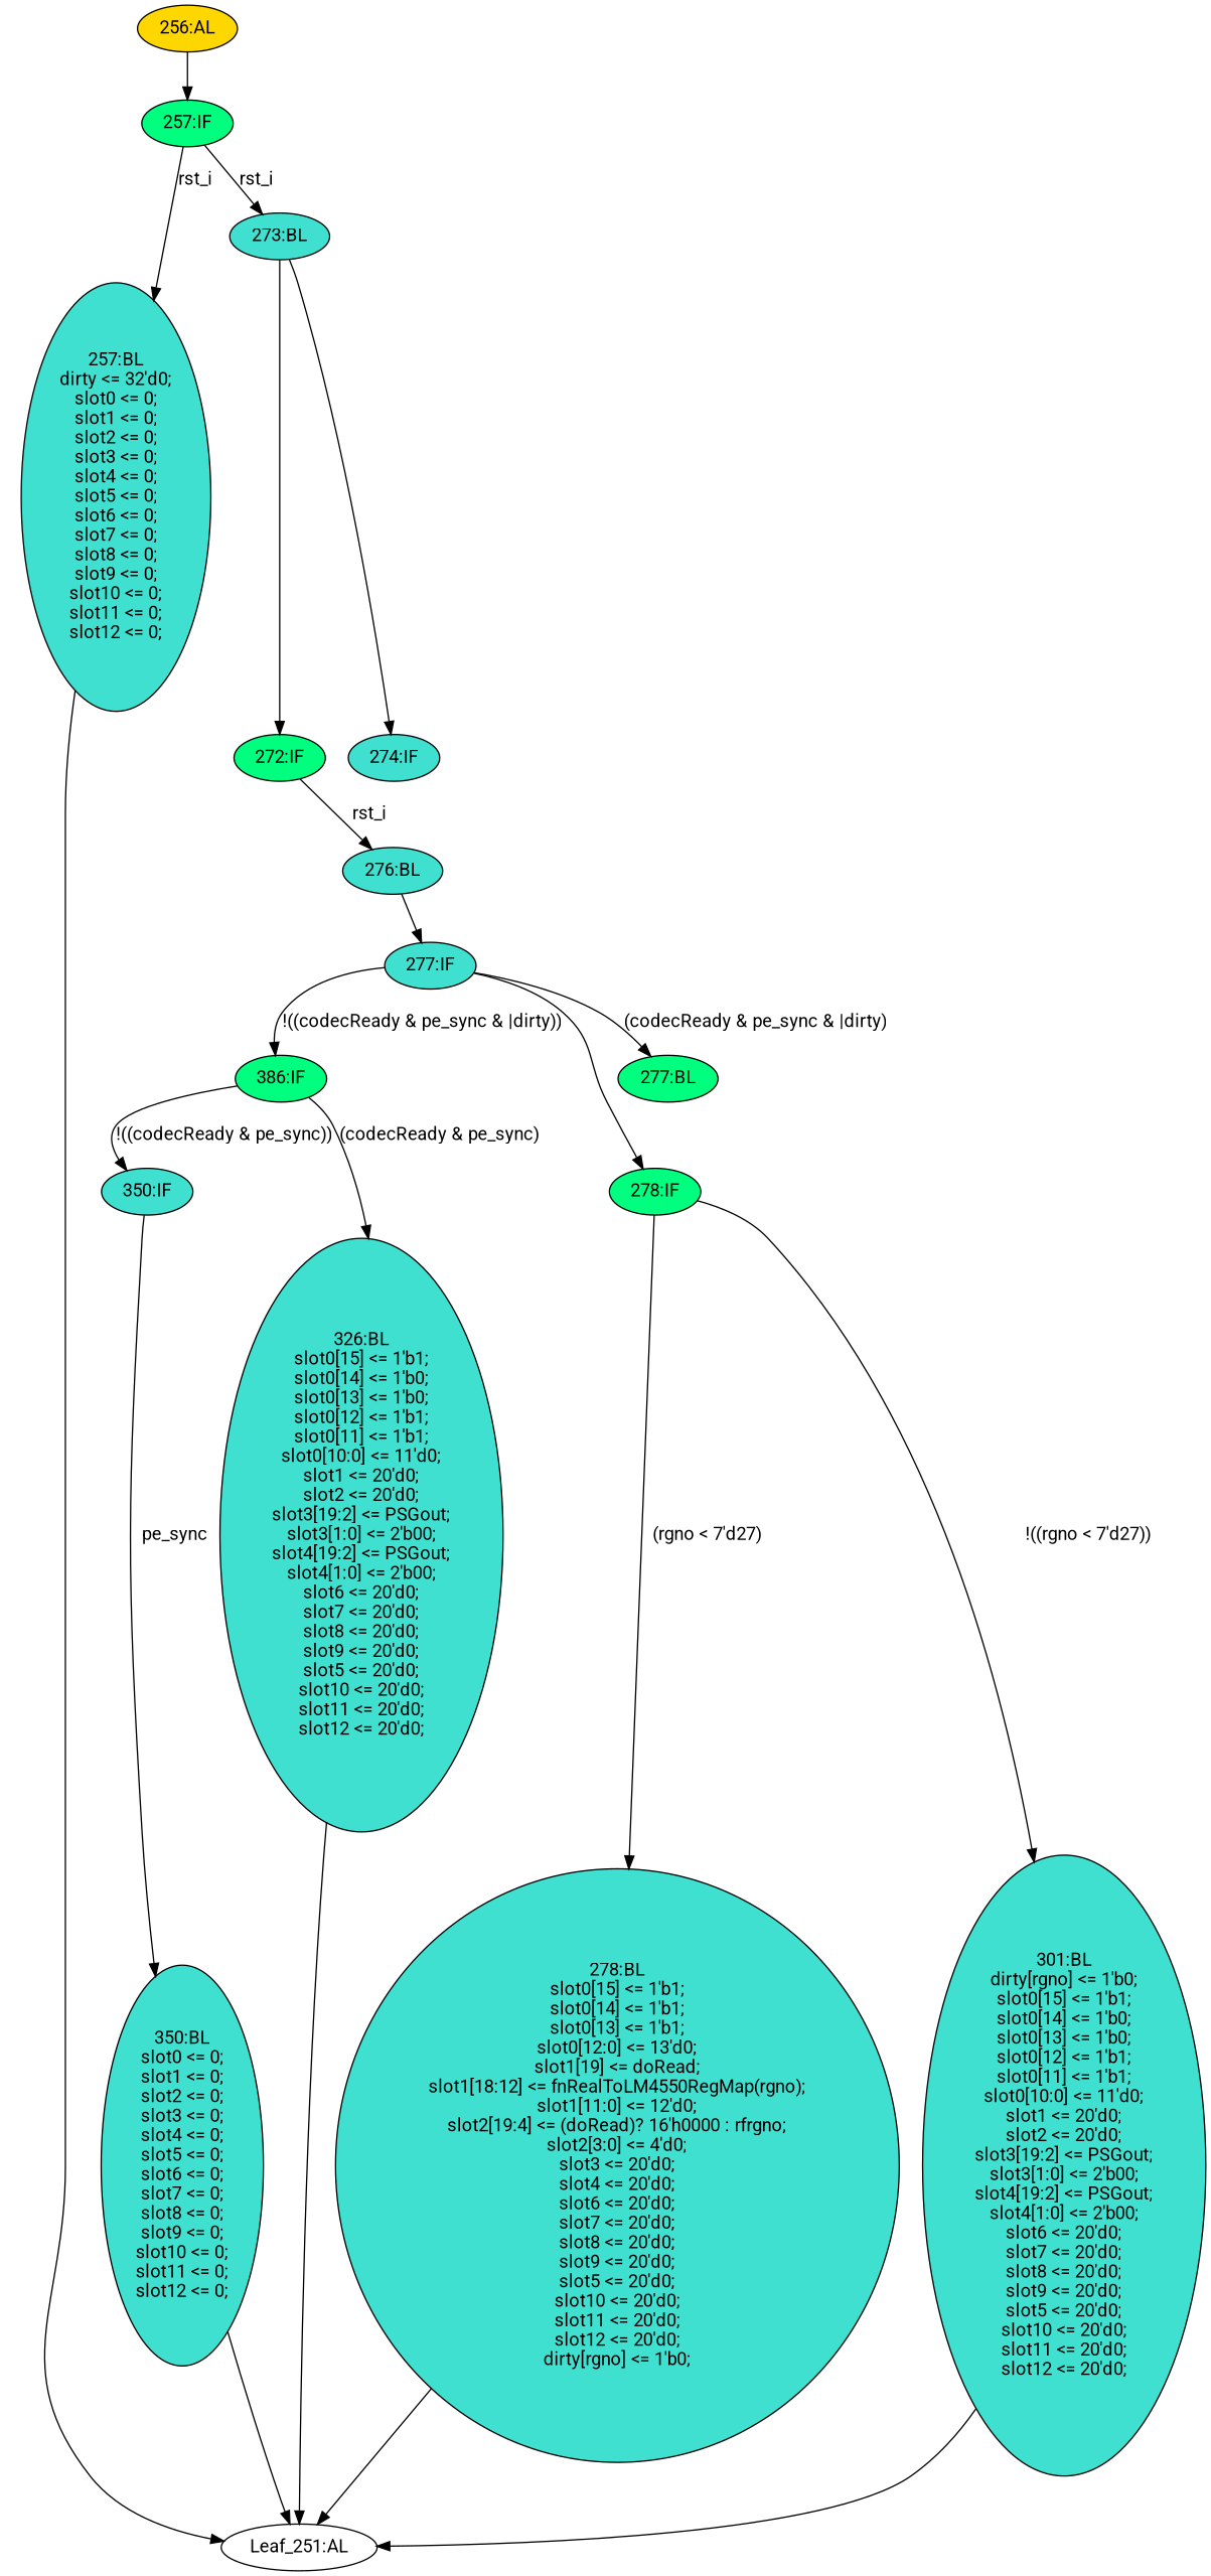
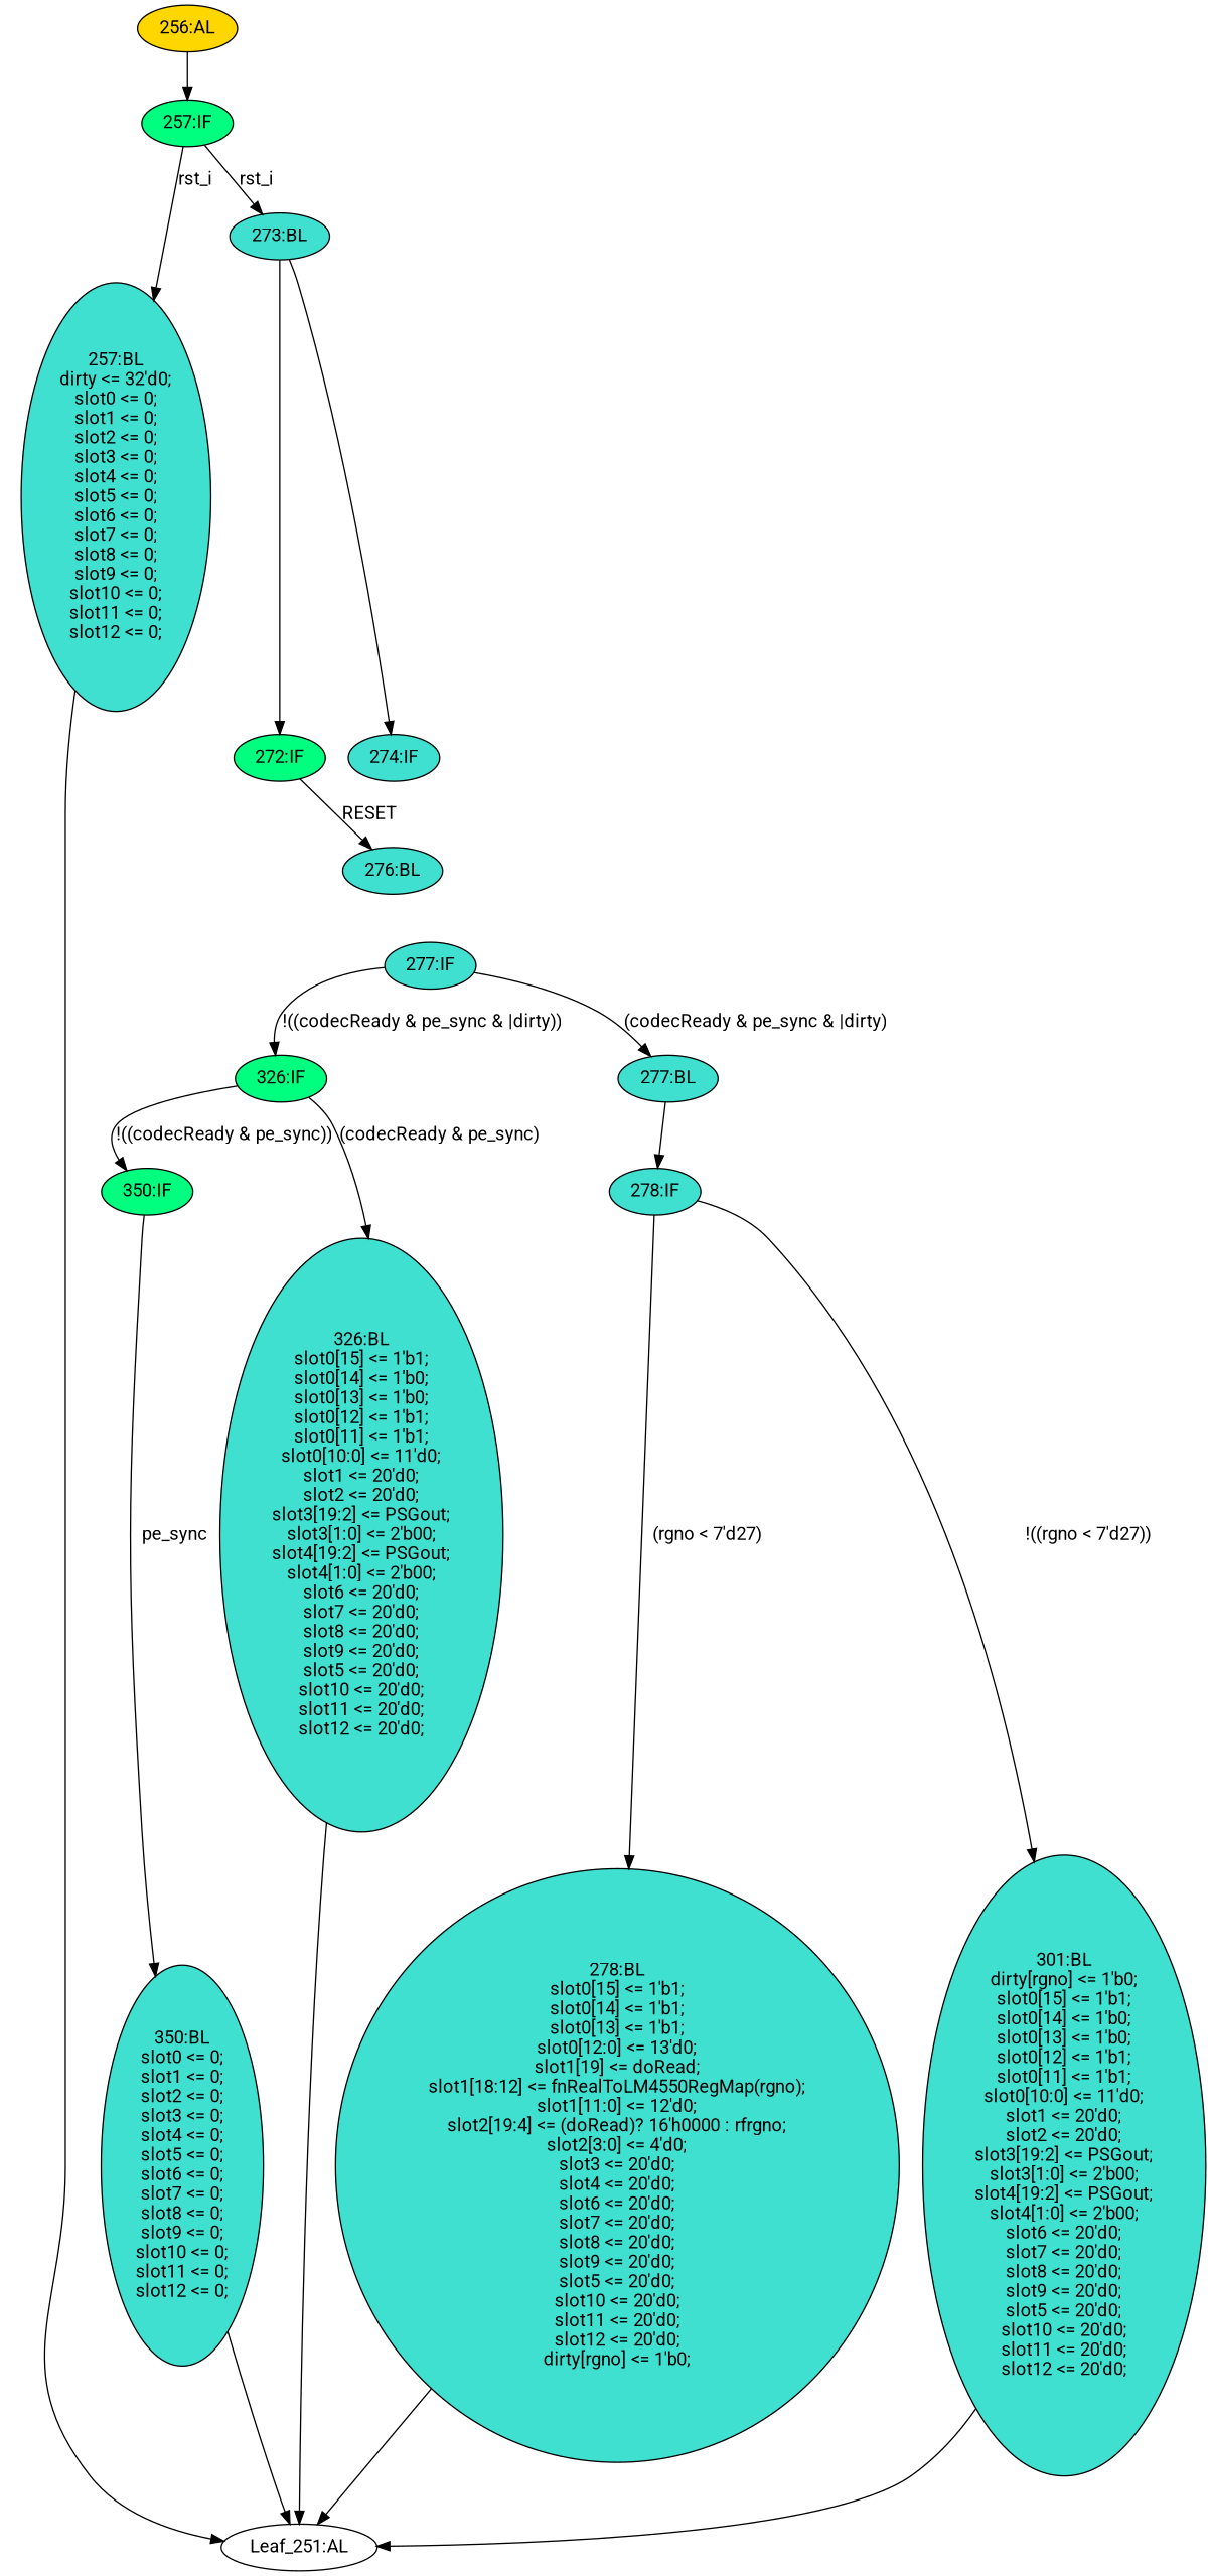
  strict digraph {
    fontname=Roboto
    node [fillcolor=turquoise fontname=Roboto statements="[]" style=filled typ=Block]
    edge [cond="[]" fontname=Roboto lineno=None]
    n1 [ast="<pyverilog.vparser.ast.Block object at 0x7f8ba86cdcd0>" label="301:BL\ndirty[rgno] <= 1'b0;\nslot0[15] <= 1'b1;\nslot0[14] <= 1'b0;\nslot0[13] <= 1'b0;\nslot0[12] <= 1'b1;\nslot0[11] <= 1'b1;\nslot0[10:0] <= 11'd0;\nslot1 <= 20'd0;\nslot2 <= 20'd0;\nslot3[19:2] <= PSGout;\nslot3[1:0] <= 2'b00;\nslot4[19:2] <= PSGout;\nslot4[1:0] <= 2'b00;\nslot6 <= 20'd0;\nslot7 <= 20'd0;\nslot8 <= 20'd0;\nslot9 <= 20'd0;\nslot5 <= 20'd0;\nslot10 <= 20'd0;\nslot11 <= 20'd0;\nslot12 <= 20'd0;" statements="[<pyverilog.vparser.ast.NonblockingSubstitution object at 0x7f8ba86cabd0>, <pyverilog.vparser.ast.NonblockingSubstitution object at 0x7f8ba86cad90>, <pyverilog.vparser.ast.NonblockingSubstitution object at 0x7f8ba86caf50>, <pyverilog.vparser.ast.NonblockingSubstitution object at 0x7f8ba86d7150>, <pyverilog.vparser.ast.NonblockingSubstitution object at 0x7f8ba86d7310>, <pyverilog.vparser.ast.NonblockingSubstitution object at 0x7f8ba86d74d0>, <pyverilog.vparser.ast.NonblockingSubstitution object at 0x7f8ba86d7690>, <pyverilog.vparser.ast.NonblockingSubstitution object at 0x7f8ba86d7890>, <pyverilog.vparser.ast.NonblockingSubstitution object at 0x7f8ba86d79d0>, <pyverilog.vparser.ast.NonblockingSubstitution object at 0x7f8ba86d7b10>, <pyverilog.vparser.ast.NonblockingSubstitution object at 0x7f8ba86d7d10>, <pyverilog.vparser.ast.NonblockingSubstitution object at 0x7f8ba86d7e90>, <pyverilog.vparser.ast.NonblockingSubstitution object at 0x7f8ba86cd0d0>, <pyverilog.vparser.ast.NonblockingSubstitution object at 0x7f8ba86cd2d0>, <pyverilog.vparser.ast.NonblockingSubstitution object at 0x7f8ba86cd410>, <pyverilog.vparser.ast.NonblockingSubstitution object at 0x7f8ba86cd550>, <pyverilog.vparser.ast.NonblockingSubstitution object at 0x7f8ba86cd690>, <pyverilog.vparser.ast.NonblockingSubstitution object at 0x7f8ba86cd7d0>, <pyverilog.vparser.ast.NonblockingSubstitution object at 0x7f8ba86cd910>, <pyverilog.vparser.ast.NonblockingSubstitution object at 0x7f8ba86cda50>, <pyverilog.vparser.ast.NonblockingSubstitution object at 0x7f8ba86cdb90>]"]
    n2 [def_var="['slot11', 'slot10', 'slot12', 'slot9', 'slot8', 'dirty', 'slot1', 'slot0', 'slot3', 'slot2', 'slot5', 'slot4', 'slot7', 'slot6']" label="Leaf_251:AL" fillcolor="" statements="" style="" typ=""]
    n3 [ast="<pyverilog.vparser.ast.Block object at 0x7f8ba8705e90>" label="278:BL\nslot0[15] <= 1'b1;\nslot0[14] <= 1'b1;\nslot0[13] <= 1'b1;\nslot0[12:0] <= 13'd0;\nslot1[19] <= doRead;\nslot1[18:12] <= fnRealToLM4550RegMap(rgno);\nslot1[11:0] <= 12'd0;\nslot2[19:4] <= (doRead)? 16'h0000 : rfrgno;\nslot2[3:0] <= 4'd0;\nslot3 <= 20'd0;\nslot4 <= 20'd0;\nslot6 <= 20'd0;\nslot7 <= 20'd0;\nslot8 <= 20'd0;\nslot9 <= 20'd0;\nslot5 <= 20'd0;\nslot10 <= 20'd0;\nslot11 <= 20'd0;\nslot12 <= 20'd0;\ndirty[rgno] <= 1'b0;" statements="[<pyverilog.vparser.ast.NonblockingSubstitution object at 0x7f8ba86cdd10>, <pyverilog.vparser.ast.NonblockingSubstitution object at 0x7f8ba86cded0>, <pyverilog.vparser.ast.NonblockingSubstitution object at 0x7f8ba86fb0d0>, <pyverilog.vparser.ast.NonblockingSubstitution object at 0x7f8ba86fb290>, <pyverilog.vparser.ast.NonblockingSubstitution object at 0x7f8ba86fb490>, <pyverilog.vparser.ast.NonblockingSubstitution object at 0x7f8ba86fb650>, <pyverilog.vparser.ast.NonblockingSubstitution object at 0x7f8ba86fb950>, <pyverilog.vparser.ast.NonblockingSubstitution object at 0x7f8ba86fbb50>, <pyverilog.vparser.ast.NonblockingSubstitution object at 0x7f8ba86fbe10>, <pyverilog.vparser.ast.NonblockingSubstitution object at 0x7f8ba8705050>, <pyverilog.vparser.ast.NonblockingSubstitution object at 0x7f8ba8705190>, <pyverilog.vparser.ast.NonblockingSubstitution object at 0x7f8ba87052d0>, <pyverilog.vparser.ast.NonblockingSubstitution object at 0x7f8ba8705410>, <pyverilog.vparser.ast.NonblockingSubstitution object at 0x7f8ba8705550>, <pyverilog.vparser.ast.NonblockingSubstitution object at 0x7f8ba8705690>, <pyverilog.vparser.ast.NonblockingSubstitution object at 0x7f8ba87057d0>, <pyverilog.vparser.ast.NonblockingSubstitution object at 0x7f8ba8705910>, <pyverilog.vparser.ast.NonblockingSubstitution object at 0x7f8ba8705a50>, <pyverilog.vparser.ast.NonblockingSubstitution object at 0x7f8ba8705b90>, <pyverilog.vparser.ast.NonblockingSubstitution object at 0x7f8ba8705cd0>]"]
    n4 [ast="<pyverilog.vparser.ast.IfStatement object at 0x7f8ba86be750>" label="277:IF" typ=IfStatement]
-   n5 [ast="<pyverilog.vparser.ast.Block object at 0x7f8ba86be790>" fillcolor=springgreen label="277:BL"]
-   n6 [ast="<pyverilog.vparser.ast.IfStatement object at 0x7f8ba86a00d0>" fillcolor=springgreen label="386:IF" typ=IfStatement]
-   n7 [ast="<pyverilog.vparser.ast.IfStatement object at 0x7f8ba86be7d0>" fillcolor=springgreen label="278:IF" typ=IfStatement]
-   n8 [ast="<pyverilog.vparser.ast.IfStatement object at 0x7f8ba8705ed0>" label="350:IF" typ=IfStatement]
+   n5 [ast="<pyverilog.vparser.ast.Block object at 0x7f8ba86be790>" label="277:BL"]
+   n6 [ast="<pyverilog.vparser.ast.IfStatement object at 0x7f8ba86a00d0>" fillcolor=springgreen label="326:IF" typ=IfStatement]
+   n7 [ast="<pyverilog.vparser.ast.IfStatement object at 0x7f8ba86be7d0>" label="278:IF" typ=IfStatement]
+   n8 [ast="<pyverilog.vparser.ast.IfStatement object at 0x7f8ba8705ed0>" fillcolor=springgreen label="350:IF" typ=IfStatement]
    n9 [ast="<pyverilog.vparser.ast.Block object at 0x7f8ba86a0110>" label="326:BL\nslot0[15] <= 1'b1;\nslot0[14] <= 1'b0;\nslot0[13] <= 1'b0;\nslot0[12] <= 1'b1;\nslot0[11] <= 1'b1;\nslot0[10:0] <= 11'd0;\nslot1 <= 20'd0;\nslot2 <= 20'd0;\nslot3[19:2] <= PSGout;\nslot3[1:0] <= 2'b00;\nslot4[19:2] <= PSGout;\nslot4[1:0] <= 2'b00;\nslot6 <= 20'd0;\nslot7 <= 20'd0;\nslot8 <= 20'd0;\nslot9 <= 20'd0;\nslot5 <= 20'd0;\nslot10 <= 20'd0;\nslot11 <= 20'd0;\nslot12 <= 20'd0;" statements="[<pyverilog.vparser.ast.NonblockingSubstitution object at 0x7f8ba86a0150>, <pyverilog.vparser.ast.NonblockingSubstitution object at 0x7f8ba86a0310>, <pyverilog.vparser.ast.NonblockingSubstitution object at 0x7f8ba86a04d0>, <pyverilog.vparser.ast.NonblockingSubstitution object at 0x7f8ba86a0690>, <pyverilog.vparser.ast.NonblockingSubstitution object at 0x7f8ba86a0850>, <pyverilog.vparser.ast.NonblockingSubstitution object at 0x7f8ba86a0a10>, <pyverilog.vparser.ast.NonblockingSubstitution object at 0x7f8ba86a0c10>, <pyverilog.vparser.ast.NonblockingSubstitution object at 0x7f8ba86a0d50>, <pyverilog.vparser.ast.NonblockingSubstitution object at 0x7f8ba86a0e90>, <pyverilog.vparser.ast.NonblockingSubstitution object at 0x7f8ba86aa0d0>, <pyverilog.vparser.ast.NonblockingSubstitution object at 0x7f8ba86aa2d0>, <pyverilog.vparser.ast.NonblockingSubstitution object at 0x7f8ba86aa4d0>, <pyverilog.vparser.ast.NonblockingSubstitution object at 0x7f8ba86aa6d0>, <pyverilog.vparser.ast.NonblockingSubstitution object at 0x7f8ba86aa810>, <pyverilog.vparser.ast.NonblockingSubstitution object at 0x7f8ba86aa950>, <pyverilog.vparser.ast.NonblockingSubstitution object at 0x7f8ba86aaa90>, <pyverilog.vparser.ast.NonblockingSubstitution object at 0x7f8ba86aabd0>, <pyverilog.vparser.ast.NonblockingSubstitution object at 0x7f8ba86aad10>, <pyverilog.vparser.ast.NonblockingSubstitution object at 0x7f8ba86aae50>, <pyverilog.vparser.ast.NonblockingSubstitution object at 0x7f8ba86aaf90>]"]
    n10 [ast="<pyverilog.vparser.ast.Block object at 0x7f8ba8705f90>" label="350:BL\nslot0 <= 0;\nslot1 <= 0;\nslot2 <= 0;\nslot3 <= 0;\nslot4 <= 0;\nslot5 <= 0;\nslot6 <= 0;\nslot7 <= 0;\nslot8 <= 0;\nslot9 <= 0;\nslot10 <= 0;\nslot11 <= 0;\nslot12 <= 0;" statements="[<pyverilog.vparser.ast.NonblockingSubstitution object at 0x7f8ba8705fd0>, <pyverilog.vparser.ast.NonblockingSubstitution object at 0x7f8ba868f150>, <pyverilog.vparser.ast.NonblockingSubstitution object at 0x7f8ba868f290>, <pyverilog.vparser.ast.NonblockingSubstitution object at 0x7f8ba868f3d0>, <pyverilog.vparser.ast.NonblockingSubstitution object at 0x7f8ba868f510>, <pyverilog.vparser.ast.NonblockingSubstitution object at 0x7f8ba868f650>, <pyverilog.vparser.ast.NonblockingSubstitution object at 0x7f8ba868f790>, <pyverilog.vparser.ast.NonblockingSubstitution object at 0x7f8ba868f8d0>, <pyverilog.vparser.ast.NonblockingSubstitution object at 0x7f8ba868fa10>, <pyverilog.vparser.ast.NonblockingSubstitution object at 0x7f8ba868fb50>, <pyverilog.vparser.ast.NonblockingSubstitution object at 0x7f8ba868fc90>, <pyverilog.vparser.ast.NonblockingSubstitution object at 0x7f8ba868fdd0>, <pyverilog.vparser.ast.NonblockingSubstitution object at 0x7f8ba868ff10>]"]
    n11 [ast="<pyverilog.vparser.ast.IfStatement object at 0x7f8ba86bec50>" label="274:IF" typ=IfStatement]
    n12 [ast="<pyverilog.vparser.ast.Block object at 0x7f8ba86be6d0>" label="257:BL\ndirty <= 32'd0;\nslot0 <= 0;\nslot1 <= 0;\nslot2 <= 0;\nslot3 <= 0;\nslot4 <= 0;\nslot5 <= 0;\nslot6 <= 0;\nslot7 <= 0;\nslot8 <= 0;\nslot9 <= 0;\nslot10 <= 0;\nslot11 <= 0;\nslot12 <= 0;" statements="[<pyverilog.vparser.ast.NonblockingSubstitution object at 0x7f8ba86b4510>, <pyverilog.vparser.ast.NonblockingSubstitution object at 0x7f8ba86b4650>, <pyverilog.vparser.ast.NonblockingSubstitution object at 0x7f8ba86b4790>, <pyverilog.vparser.ast.NonblockingSubstitution object at 0x7f8ba86b48d0>, <pyverilog.vparser.ast.NonblockingSubstitution object at 0x7f8ba86b4a10>, <pyverilog.vparser.ast.NonblockingSubstitution object at 0x7f8ba86b4b50>, <pyverilog.vparser.ast.NonblockingSubstitution object at 0x7f8ba86b4c90>, <pyverilog.vparser.ast.NonblockingSubstitution object at 0x7f8ba86b4dd0>, <pyverilog.vparser.ast.NonblockingSubstitution object at 0x7f8ba86b4f10>, <pyverilog.vparser.ast.NonblockingSubstitution object at 0x7f8ba86be090>, <pyverilog.vparser.ast.NonblockingSubstitution object at 0x7f8ba86be1d0>, <pyverilog.vparser.ast.NonblockingSubstitution object at 0x7f8ba86be310>, <pyverilog.vparser.ast.NonblockingSubstitution object at 0x7f8ba86be450>, <pyverilog.vparser.ast.NonblockingSubstitution object at 0x7f8ba86be590>]"]
    n13 [ast="<pyverilog.vparser.ast.Block object at 0x7f8ba86be710>" label="276:BL"]
    n14 [ast="<pyverilog.vparser.ast.IfStatement object at 0x7f8ba86bea50>" fillcolor=springgreen label="272:IF" typ=IfStatement]
    n15 [ast="<pyverilog.vparser.ast.Always object at 0x7f8ba86bead0>" clk_sens=True fillcolor=gold label="256:AL" sens="['clk_i']" typ=Always use_var="['RESET', 'rst_i', 'codecReady', 'rgno', 'fnRealToLM4550RegMap', 'pe_sync', 'we_i', 'rfrgno', 'dirty', 'cs', 'PSGout', 'doRead']"]
    n16 [ast="<pyverilog.vparser.ast.IfStatement object at 0x7f8ba86bebd0>" fillcolor=springgreen label="257:IF" typ=IfStatement]
    n17 [ast="<pyverilog.vparser.ast.Block object at 0x7f8ba86bec10>" label="273:BL"]
    n1 -> n2
    n3 -> n2
    n4 -> n5 [cond="['codecReady', 'pe_sync', 'dirty']" label="(codecReady & pe_sync & |dirty)" lineno=277]
    n4 -> n6 [cond="['codecReady', 'pe_sync', 'dirty']" label="!((codecReady & pe_sync & |dirty))" lineno=277]
-   n4 -> n7
+   n5 -> n7
    n6 -> n8 [cond="['codecReady', 'pe_sync']" label="!((codecReady & pe_sync))" lineno=326]
    n6 -> n9 [cond="['codecReady', 'pe_sync']" label="(codecReady & pe_sync)" lineno=326]
    n7 -> n1 [cond="['rgno']" label="!((rgno < 7'd27))" lineno=278]
    n7 -> n3 [cond="['rgno']" label="(rgno < 7'd27)" lineno=278]
    n8 -> n10 [cond="['pe_sync']" label=pe_sync lineno=350]
    n9 -> n2
    n10 -> n2
    n12 -> n2
-   n13 -> n4
-   n14 -> n13 [cond="['RESET']" label=rst_i lineno=276]
+   n14 -> n13 [cond="['RESET']" label=RESET lineno=276]
    n15 -> n16
    n16 -> n12 [cond="['rst_i']" label=rst_i lineno=257]
    n16 -> n17 [cond="['rst_i']" label=rst_i lineno=257]
    n17 -> n11
    n17 -> n14
  }
